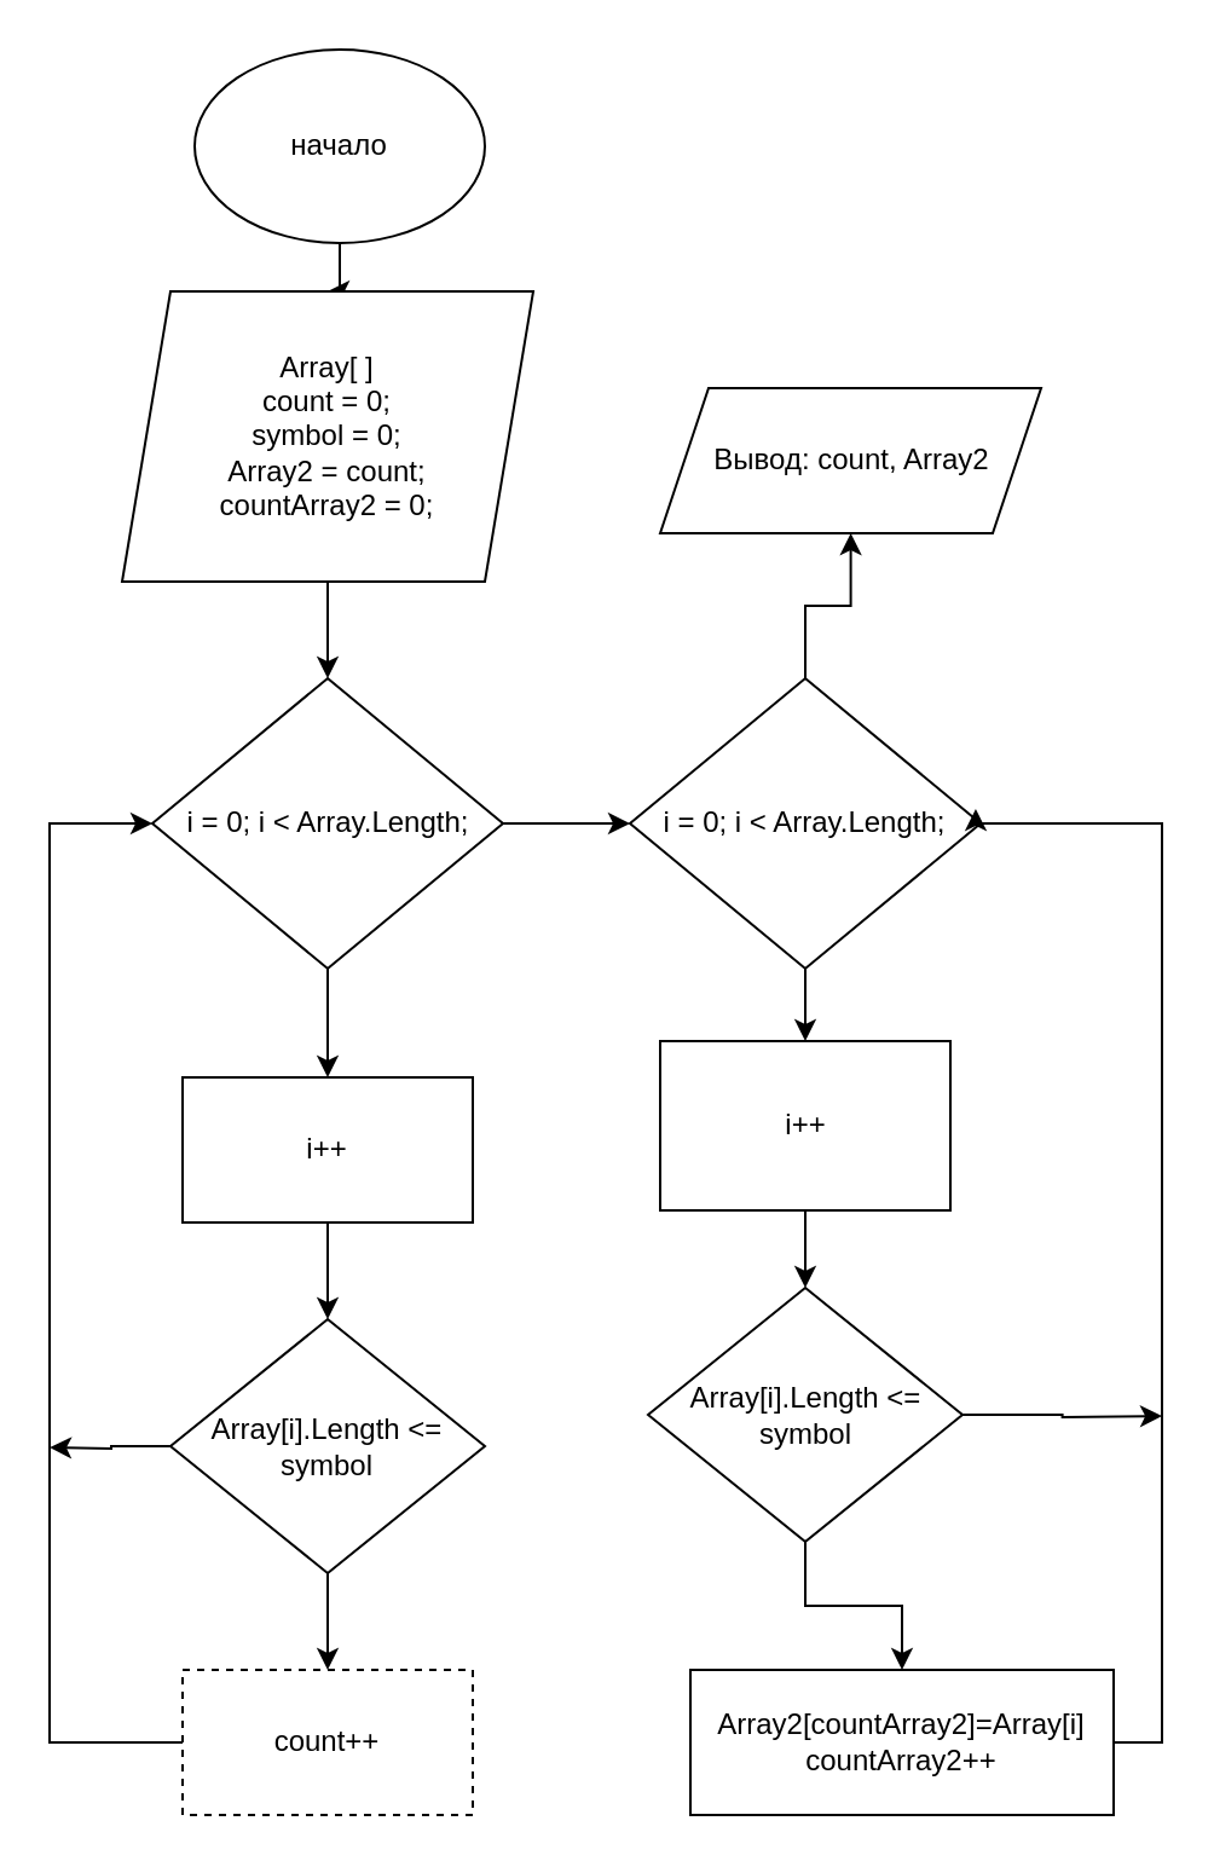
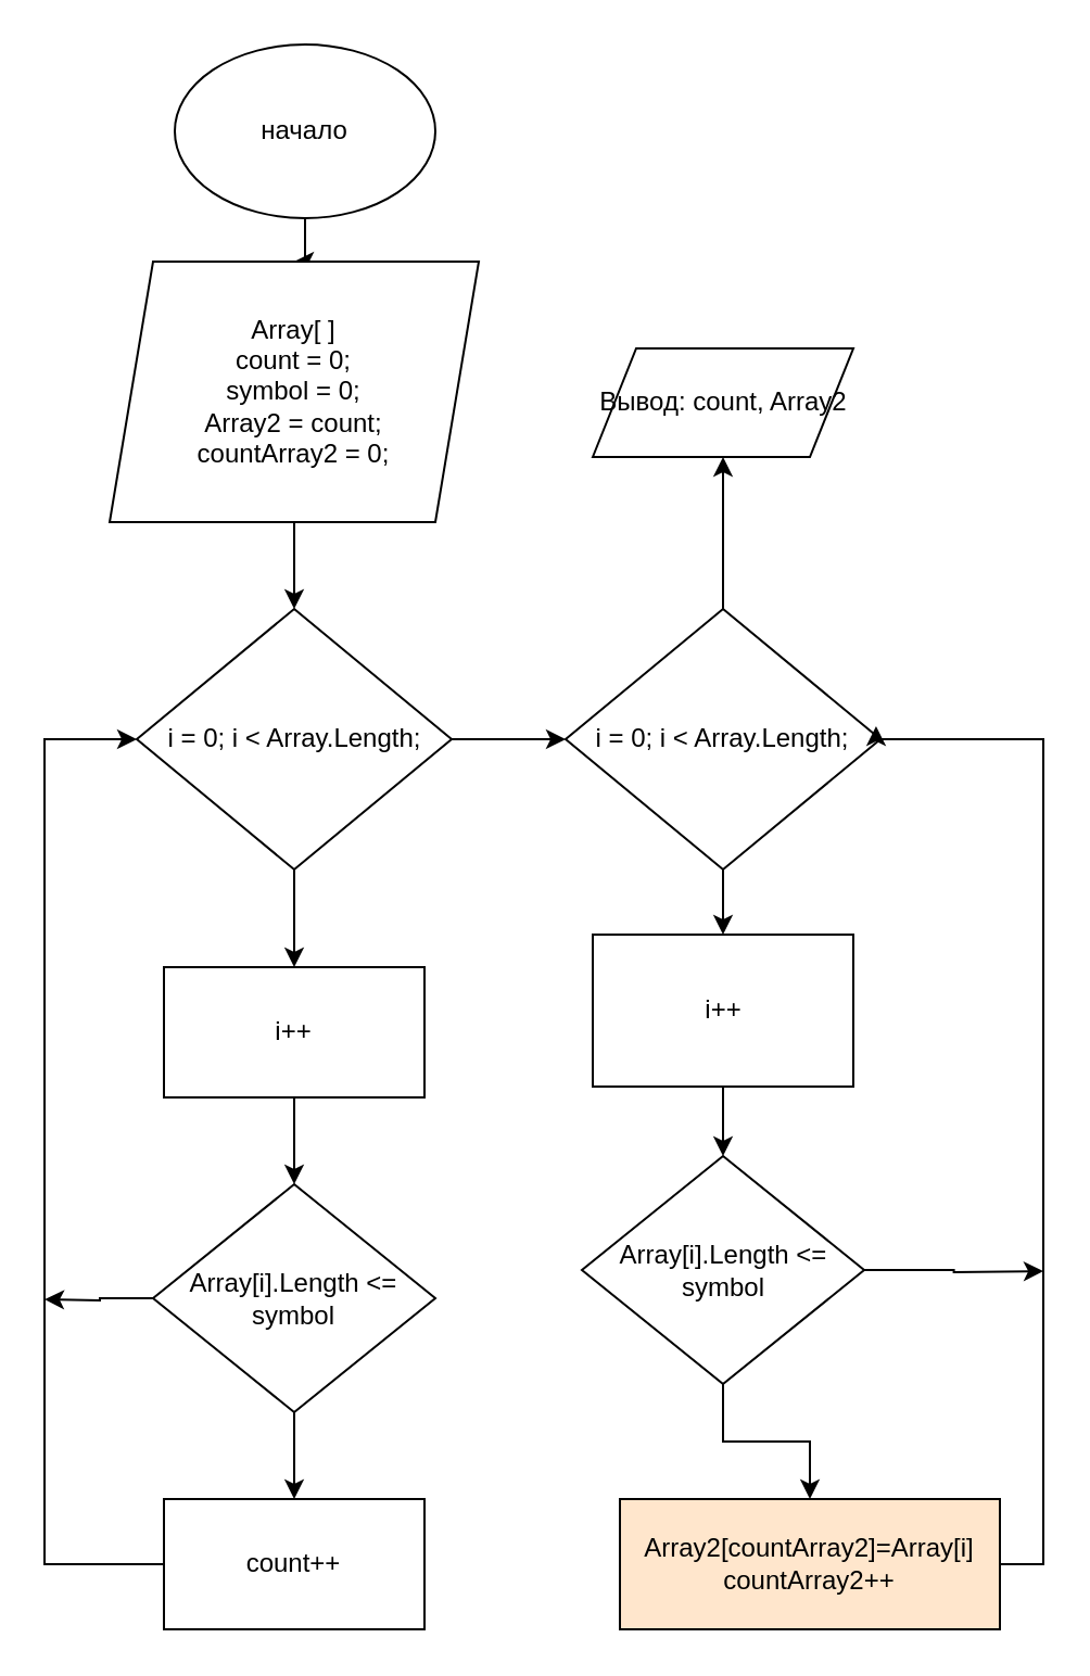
  <mxCell id="0" />
  <mxCell id="1" parent="0" />
  <mxCell id="2" value="" style="edgeStyle=orthogonalEdgeStyle;rounded=0;orthogonalLoop=1;jettySize=auto;html=1;" parent="1" source="3" target="5" edge="1"><mxGeometry relative="1" as="geometry" /></mxCell>
  <mxCell id="3" value="начало" style="ellipse;whiteSpace=wrap;html=1;" parent="1" vertex="1"><mxGeometry x="80" y="20" width="120" height="80" as="geometry" /></mxCell>
  <mxCell id="4" value="" style="edgeStyle=orthogonalEdgeStyle;rounded=0;orthogonalLoop=1;jettySize=auto;html=1;" parent="1" source="5" target="8" edge="1"><mxGeometry relative="1" as="geometry" /></mxCell>
  <mxCell id="5" value="Array[ ]&lt;br&gt;count = 0;&lt;br&gt;symbol = 0;&lt;br&gt;Array2 = count;&lt;br&gt;countArray2 = 0;" style="shape=parallelogram;perimeter=parallelogramPerimeter;whiteSpace=wrap;html=1;fixedSize=1;" parent="1" vertex="1"><mxGeometry x="50" y="120" width="170" height="120" as="geometry" /></mxCell>
  <mxCell id="6" value="" style="edgeStyle=orthogonalEdgeStyle;rounded=0;orthogonalLoop=1;jettySize=auto;html=1;" edge="1" parent="1" source="8" target="10"><mxGeometry relative="1" as="geometry" /></mxCell>
  <mxCell id="7" value="" style="edgeStyle=orthogonalEdgeStyle;rounded=0;orthogonalLoop=1;jettySize=auto;html=1;" edge="1" parent="1" source="8" target="18"><mxGeometry relative="1" as="geometry" /></mxCell>
  <mxCell id="8" value="i = 0; i &amp;lt; Array.Length;" style="rhombus;whiteSpace=wrap;html=1;" parent="1" vertex="1"><mxGeometry x="62.5" y="280" width="145" height="120" as="geometry" /></mxCell>
  <mxCell id="9" value="" style="edgeStyle=orthogonalEdgeStyle;rounded=0;orthogonalLoop=1;jettySize=auto;html=1;" edge="1" parent="1" source="10" target="13"><mxGeometry relative="1" as="geometry" /></mxCell>
  <mxCell id="10" value="i++" style="whiteSpace=wrap;html=1;" vertex="1" parent="1"><mxGeometry x="75" y="445" width="120" height="60" as="geometry" /></mxCell>
  <mxCell id="11" value="" style="edgeStyle=orthogonalEdgeStyle;rounded=0;orthogonalLoop=1;jettySize=auto;html=1;" edge="1" parent="1" source="13" target="15"><mxGeometry relative="1" as="geometry" /></mxCell>
  <mxCell id="12" style="edgeStyle=orthogonalEdgeStyle;rounded=0;orthogonalLoop=1;jettySize=auto;html=1;" edge="1" parent="1" source="13"><mxGeometry relative="1" as="geometry"><mxPoint x="20" y="598" as="targetPoint" /></mxGeometry></mxCell>
  <mxCell id="13" value="Array[i].Length &amp;lt;= symbol" style="rhombus;whiteSpace=wrap;html=1;" vertex="1" parent="1"><mxGeometry x="70" y="545" width="130" height="105" as="geometry" /></mxCell>
  <mxCell id="14" style="edgeStyle=orthogonalEdgeStyle;rounded=0;orthogonalLoop=1;jettySize=auto;html=1;entryX=0;entryY=0.5;entryDx=0;entryDy=0;" edge="1" parent="1" source="15" target="8"><mxGeometry relative="1" as="geometry"><Array as="points"><mxPoint x="20" y="720" /><mxPoint x="20" y="340" /></Array></mxGeometry></mxCell>
- <mxCell id="15" value="count++" style="whiteSpace=wrap;html=1;dashed=1;" vertex="1" parent="1"><mxGeometry x="75" y="690" width="120" height="60" as="geometry" /></mxCell>
+ <mxCell id="15" value="count++" style="whiteSpace=wrap;html=1;" vertex="1" parent="1"><mxGeometry x="75" y="690" width="120" height="60" as="geometry" /></mxCell>
  <mxCell id="16" value="" style="edgeStyle=orthogonalEdgeStyle;rounded=0;orthogonalLoop=1;jettySize=auto;html=1;" edge="1" parent="1" source="18" target="20"><mxGeometry relative="1" as="geometry" /></mxCell>
  <mxCell id="17" value="" style="edgeStyle=orthogonalEdgeStyle;rounded=0;orthogonalLoop=1;jettySize=auto;html=1;" edge="1" parent="1" source="18" target="26"><mxGeometry relative="1" as="geometry" /></mxCell>
  <mxCell id="18" value="i = 0; i &amp;lt; Array.Length;" style="rhombus;whiteSpace=wrap;html=1;" vertex="1" parent="1"><mxGeometry x="260" y="280" width="145" height="120" as="geometry" /></mxCell>
  <mxCell id="19" value="" style="edgeStyle=orthogonalEdgeStyle;rounded=0;orthogonalLoop=1;jettySize=auto;html=1;" edge="1" parent="1" source="20" target="23"><mxGeometry relative="1" as="geometry" /></mxCell>
  <mxCell id="20" value="i++" style="whiteSpace=wrap;html=1;" vertex="1" parent="1"><mxGeometry x="272.5" y="430" width="120" height="70" as="geometry" /></mxCell>
  <mxCell id="21" value="" style="edgeStyle=orthogonalEdgeStyle;rounded=0;orthogonalLoop=1;jettySize=auto;html=1;" edge="1" parent="1" source="23" target="25"><mxGeometry relative="1" as="geometry" /></mxCell>
  <mxCell id="22" style="edgeStyle=orthogonalEdgeStyle;rounded=0;orthogonalLoop=1;jettySize=auto;html=1;" edge="1" parent="1" source="23"><mxGeometry relative="1" as="geometry"><mxPoint x="480" y="585" as="targetPoint" /></mxGeometry></mxCell>
  <mxCell id="23" value="Array[i].Length &amp;lt;= symbol" style="rhombus;whiteSpace=wrap;html=1;" vertex="1" parent="1"><mxGeometry x="267.5" y="532" width="130" height="105" as="geometry" /></mxCell>
  <mxCell id="24" style="edgeStyle=orthogonalEdgeStyle;rounded=0;orthogonalLoop=1;jettySize=auto;html=1;entryX=0.986;entryY=0.45;entryDx=0;entryDy=0;entryPerimeter=0;" edge="1" parent="1" source="25" target="18"><mxGeometry relative="1" as="geometry"><Array as="points"><mxPoint x="480" y="720" /><mxPoint x="480" y="340" /><mxPoint x="403" y="340" /></Array></mxGeometry></mxCell>
- <mxCell id="25" value="Array2[countArray2]=Array[i]&lt;br&gt;countArray2++" style="whiteSpace=wrap;html=1;" vertex="1" parent="1"><mxGeometry x="285" y="690" width="175" height="60" as="geometry" /></mxCell>
- <mxCell id="26" value="Вывод: count, Array2" style="shape=parallelogram;perimeter=parallelogramPerimeter;whiteSpace=wrap;html=1;fixedSize=1;" vertex="1" parent="1"><mxGeometry x="272.5" y="160" width="157.5" height="60" as="geometry" /></mxCell>
+ <mxCell id="25" value="Array2[countArray2]=Array[i]&lt;br&gt;countArray2++" style="whiteSpace=wrap;html=1;fillColor=#ffe6cc;" vertex="1" parent="1"><mxGeometry x="285" y="690" width="175" height="60" as="geometry" /></mxCell>
+ <mxCell id="26" value="Вывод: count, Array2" style="shape=parallelogram;perimeter=parallelogramPerimeter;whiteSpace=wrap;html=1;fixedSize=1;" vertex="1" parent="1"><mxGeometry x="272.5" y="160" width="120" height="50" as="geometry" /></mxCell>
